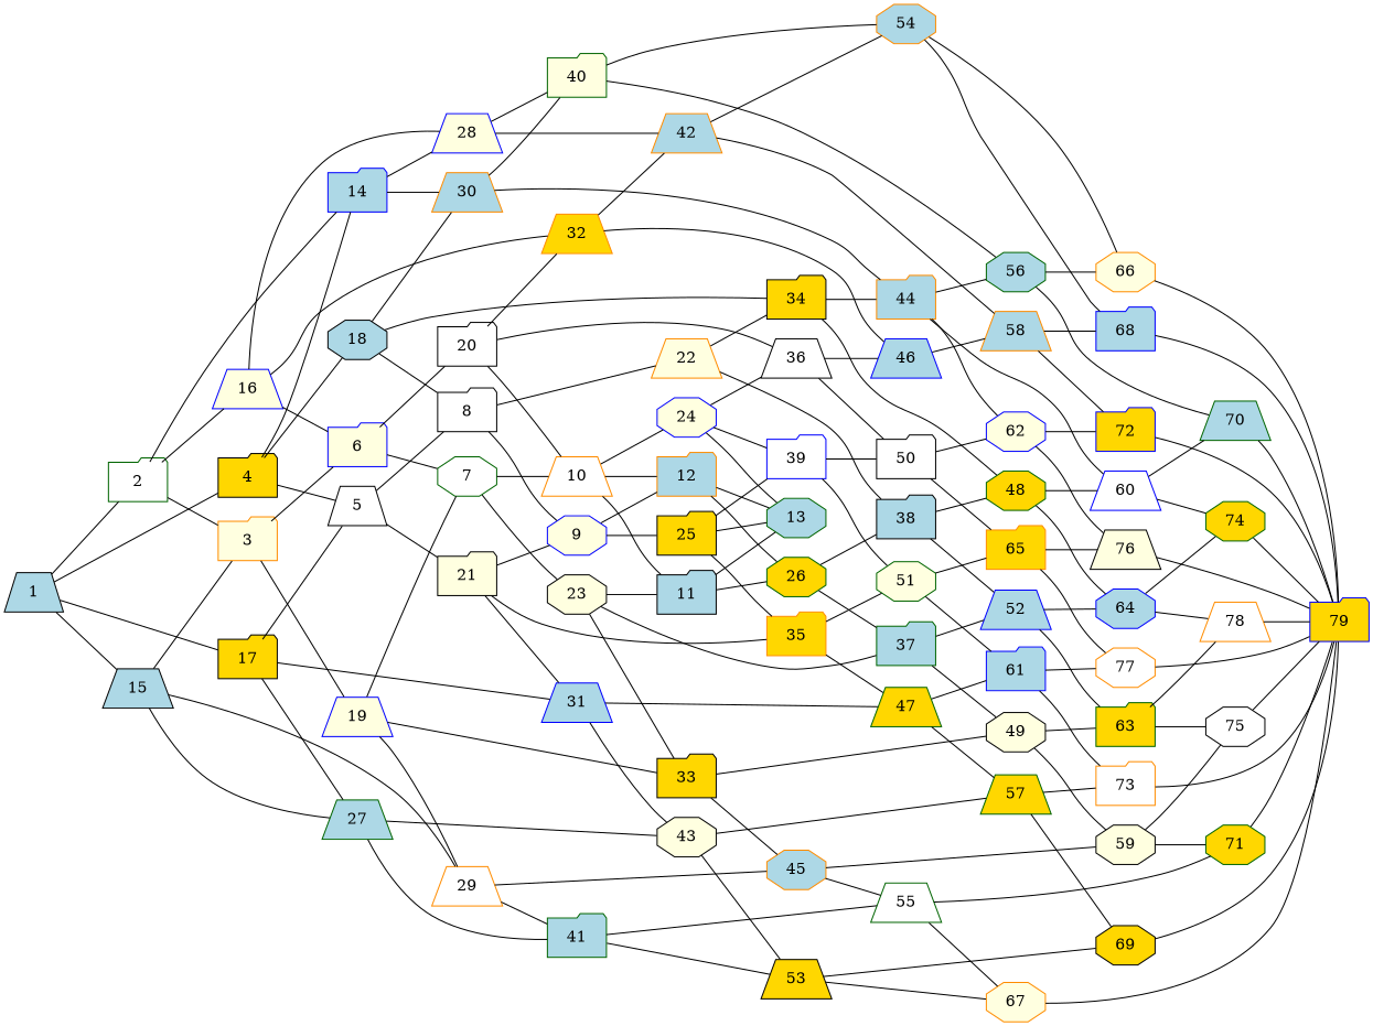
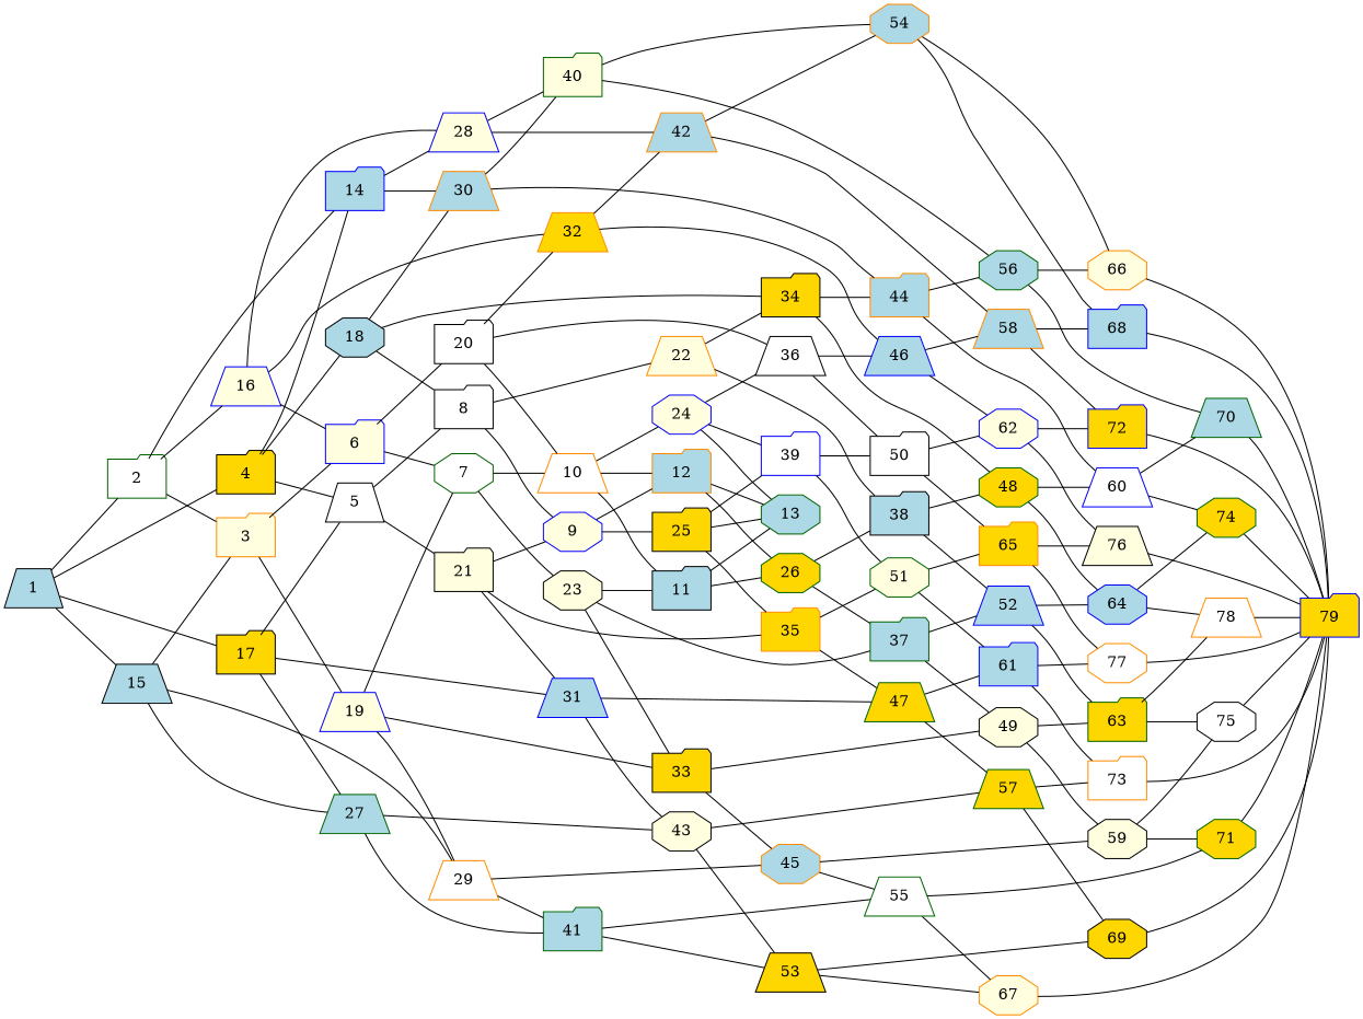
  graph {
    rankdir=LR
    node [color=black fillcolor=lightblue shape=folder style=filled]
    1 [shape=trapezium]
    2 [color=darkgreen fillcolor=white]
    4 [fillcolor=gold]
    15 [shape=trapezium]
    17 [fillcolor=gold]
    3 [color=darkorange fillcolor=lightyellow]
    14 [color=blue]
    16 [color=blue fillcolor=lightyellow shape=trapezium]
    5 [fillcolor=white shape=trapezium]
    18 [shape=octagon]
    27 [color=darkgreen shape=trapezium]
    29 [color=darkorange fillcolor=white shape=trapezium]
    31 [color=blue shape=trapezium]
    6 [color=blue fillcolor=lightyellow]
    19 [color=blue fillcolor=lightyellow shape=trapezium]
    28 [color=blue fillcolor=lightyellow shape=trapezium]
    30 [color=darkorange shape=trapezium]
    32 [color=darkorange fillcolor=gold shape=trapezium]
    8 [fillcolor=white]
    21 [fillcolor=lightyellow]
    34 [fillcolor=gold]
    41 [color=darkgreen]
    43 [fillcolor=lightyellow shape=octagon]
    45 [color=darkorange shape=octagon]
    47 [color=darkgreen fillcolor=gold shape=trapezium]
    7 [color=darkgreen fillcolor=white shape=octagon]
    20 [fillcolor=white]
    33 [fillcolor=gold]
    40 [color=darkgreen fillcolor=lightyellow]
    42 [color=darkorange shape=trapezium]
    44 [color=darkorange]
    46 [color=blue shape=trapezium]
    9 [color=blue fillcolor=lightyellow shape=octagon]
    22 [color=darkorange fillcolor=lightyellow shape=trapezium]
    35 [color=darkorange fillcolor=gold]
    48 [color=darkgreen fillcolor=gold shape=octagon]
    53 [fillcolor=gold shape=trapezium]
    55 [color=darkgreen fillcolor=white shape=trapezium]
    57 [color=darkgreen fillcolor=gold shape=trapezium]
    59 [fillcolor=lightyellow shape=octagon]
    61 [color=blue]
    10 [color=darkorange fillcolor=white shape=trapezium]
    23 [fillcolor=lightyellow shape=octagon]
    36 [fillcolor=white shape=trapezium]
    49 [fillcolor=lightyellow shape=octagon]
    54 [color=darkorange shape=octagon]
    56 [color=darkgreen shape=octagon]
    58 [color=darkorange shape=trapezium]
    60 [color=blue fillcolor=white shape=trapezium]
    62 [color=blue fillcolor=lightyellow shape=octagon]
    12 [color=darkorange]
    11
    24 [color=blue fillcolor=lightyellow shape=octagon]
    37 [color=darkgreen]
    50 [fillcolor=white]
    63 [color=darkgreen fillcolor=gold]
    25 [fillcolor=gold]
    38
    51 [color=darkgreen fillcolor=lightyellow shape=octagon]
    64 [color=blue shape=octagon]
    13 [color=darkgreen shape=octagon]
    26 [color=darkgreen fillcolor=gold shape=octagon]
    39 [color=blue fillcolor=white]
    52 [color=blue shape=trapezium]
    65 [color=darkorange fillcolor=gold]
    66 [color=darkorange fillcolor=lightyellow shape=octagon]
    68 [color=blue]
    70 [color=darkgreen shape=trapezium]
    72 [color=blue fillcolor=gold]
    74 [color=darkgreen fillcolor=gold shape=octagon]
    67 [color=darkorange fillcolor=lightyellow shape=octagon]
    69 [fillcolor=gold shape=octagon]
    71 [color=darkgreen fillcolor=gold shape=octagon]
    73 [color=darkorange fillcolor=white]
    75 [fillcolor=white shape=octagon]
    76 [fillcolor=lightyellow shape=trapezium]
    77 [color=darkorange fillcolor=white shape=octagon]
    78 [color=darkorange fillcolor=white shape=trapezium]
    79 [color=blue fillcolor=gold]
    1 -- 2
    1 -- 4
    1 -- 15
    1 -- 17
    2 -- 3
    2 -- 14
    2 -- 16
    4 -- 14
    4 -- 5
    4 -- 18
    15 -- 3
    15 -- 27
    15 -- 29
    17 -- 5
    17 -- 27
    17 -- 31
    3 -- 6
    3 -- 19
    14 -- 28
    14 -- 30
    16 -- 6
    16 -- 28
    16 -- 32
    5 -- 8
    5 -- 21
    18 -- 30
    18 -- 8
    18 -- 34
    27 -- 41
    27 -- 43
    29 -- 41
    29 -- 45
    31 -- 43
    31 -- 47
    6 -- 7
    6 -- 20
    19 -- 29
    19 -- 7
    19 -- 33
    28 -- 40
    28 -- 42
    30 -- 40
    30 -- 44
    32 -- 42
    32 -- 46
    8 -- 9
    8 -- 22
    21 -- 31
    21 -- 9
    21 -- 35
    34 -- 44
    34 -- 48
    41 -- 53
    41 -- 55
    43 -- 53
    43 -- 57
    45 -- 55
    45 -- 59
    47 -- 57
    47 -- 61
    7 -- 10
    7 -- 23
    20 -- 32
    20 -- 10
    20 -- 36
    33 -- 45
    33 -- 49
    40 -- 54
    40 -- 56
    42 -- 54
    42 -- 58
    44 -- 56
    44 -- 60
    46 -- 58
-   44 -- 62
+   46 -- 62
    9 -- 12
    9 -- 25
    22 -- 34
    22 -- 38
    35 -- 47
    35 -- 51
    48 -- 60
    48 -- 64
    53 -- 67
    53 -- 69
    55 -- 67
    55 -- 71
    57 -- 69
    57 -- 73
    59 -- 71
    59 -- 75
    61 -- 73
    61 -- 77
    10 -- 12
    10 -- 11
    10 -- 24
    23 -- 33
    23 -- 11
    23 -- 37
    36 -- 46
    36 -- 50
    49 -- 59
    49 -- 63
    54 -- 66
    54 -- 68
    56 -- 66
    56 -- 70
    58 -- 68
    58 -- 72
    60 -- 70
    60 -- 74
    62 -- 72
    62 -- 76
    12 -- 13
    12 -- 26
    11 -- 13
    11 -- 26
    24 -- 36
    24 -- 13
    24 -- 39
    37 -- 49
    37 -- 52
    50 -- 62
    50 -- 65
    63 -- 75
    63 -- 78
    25 -- 35
    25 -- 13
    25 -- 39
    38 -- 48
    38 -- 52
    51 -- 61
    51 -- 65
    64 -- 74
    64 -- 78
    26 -- 37
    26 -- 38
    39 -- 50
    39 -- 51
    52 -- 63
    52 -- 64
    65 -- 76
    65 -- 77
    66 -- 79
    68 -- 79
    70 -- 79
    72 -- 79
    74 -- 79
    67 -- 79
    69 -- 79
    71 -- 79
    73 -- 79
    75 -- 79
    76 -- 79
    77 -- 79
    78 -- 79
  }
